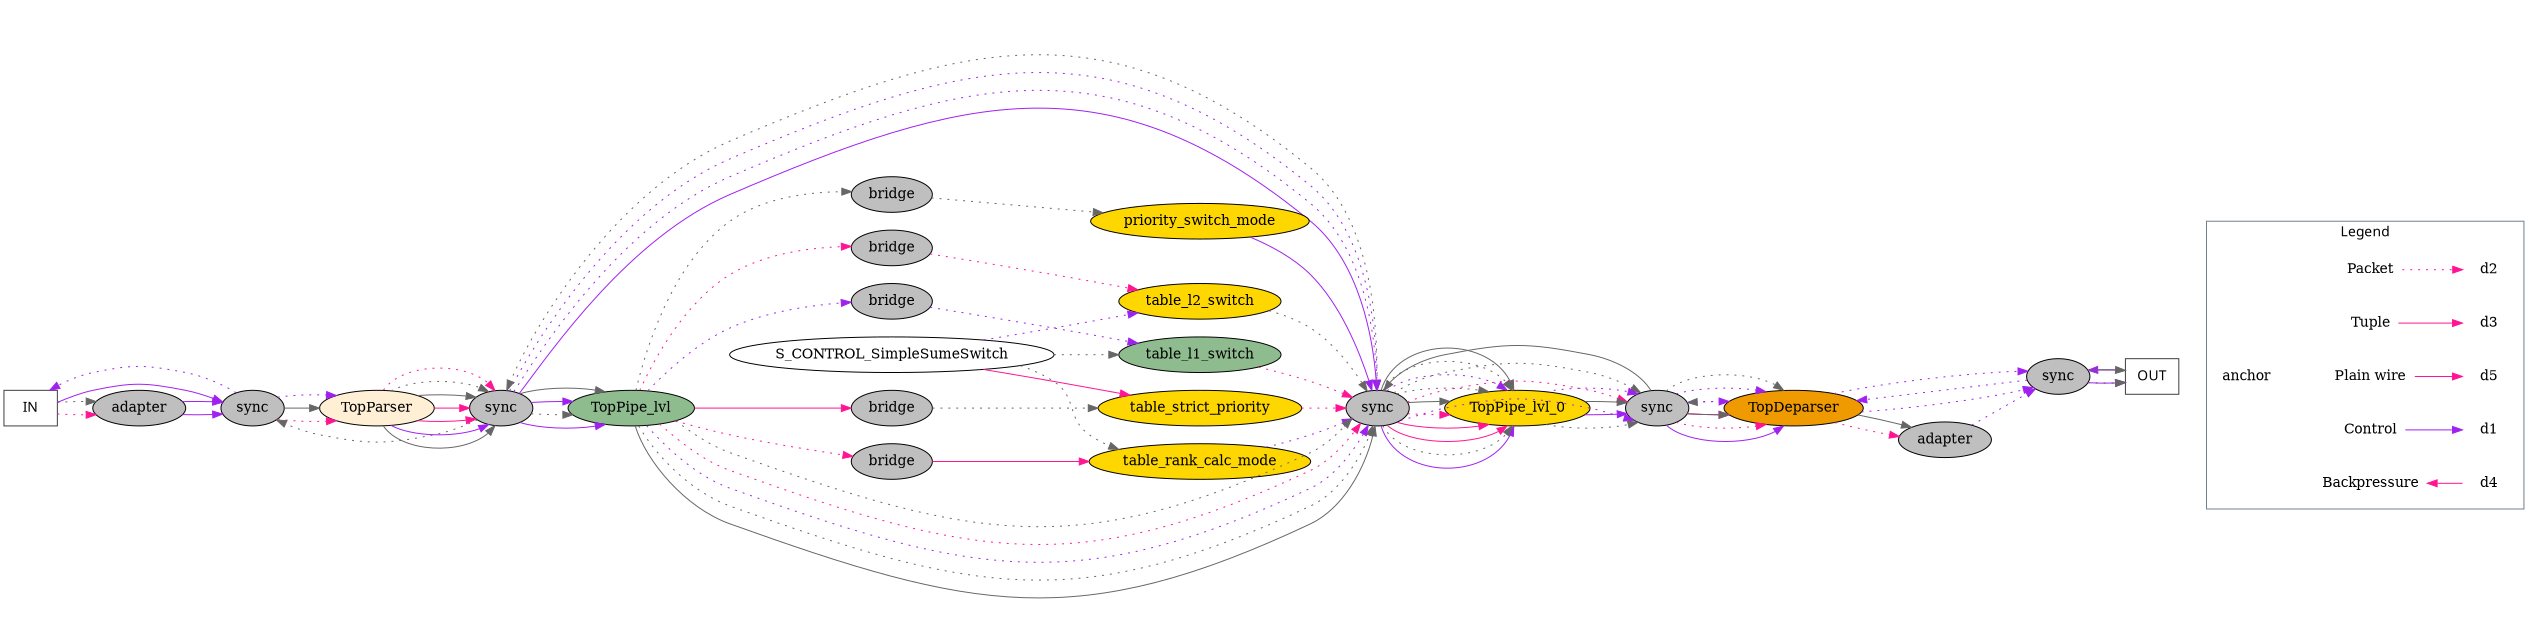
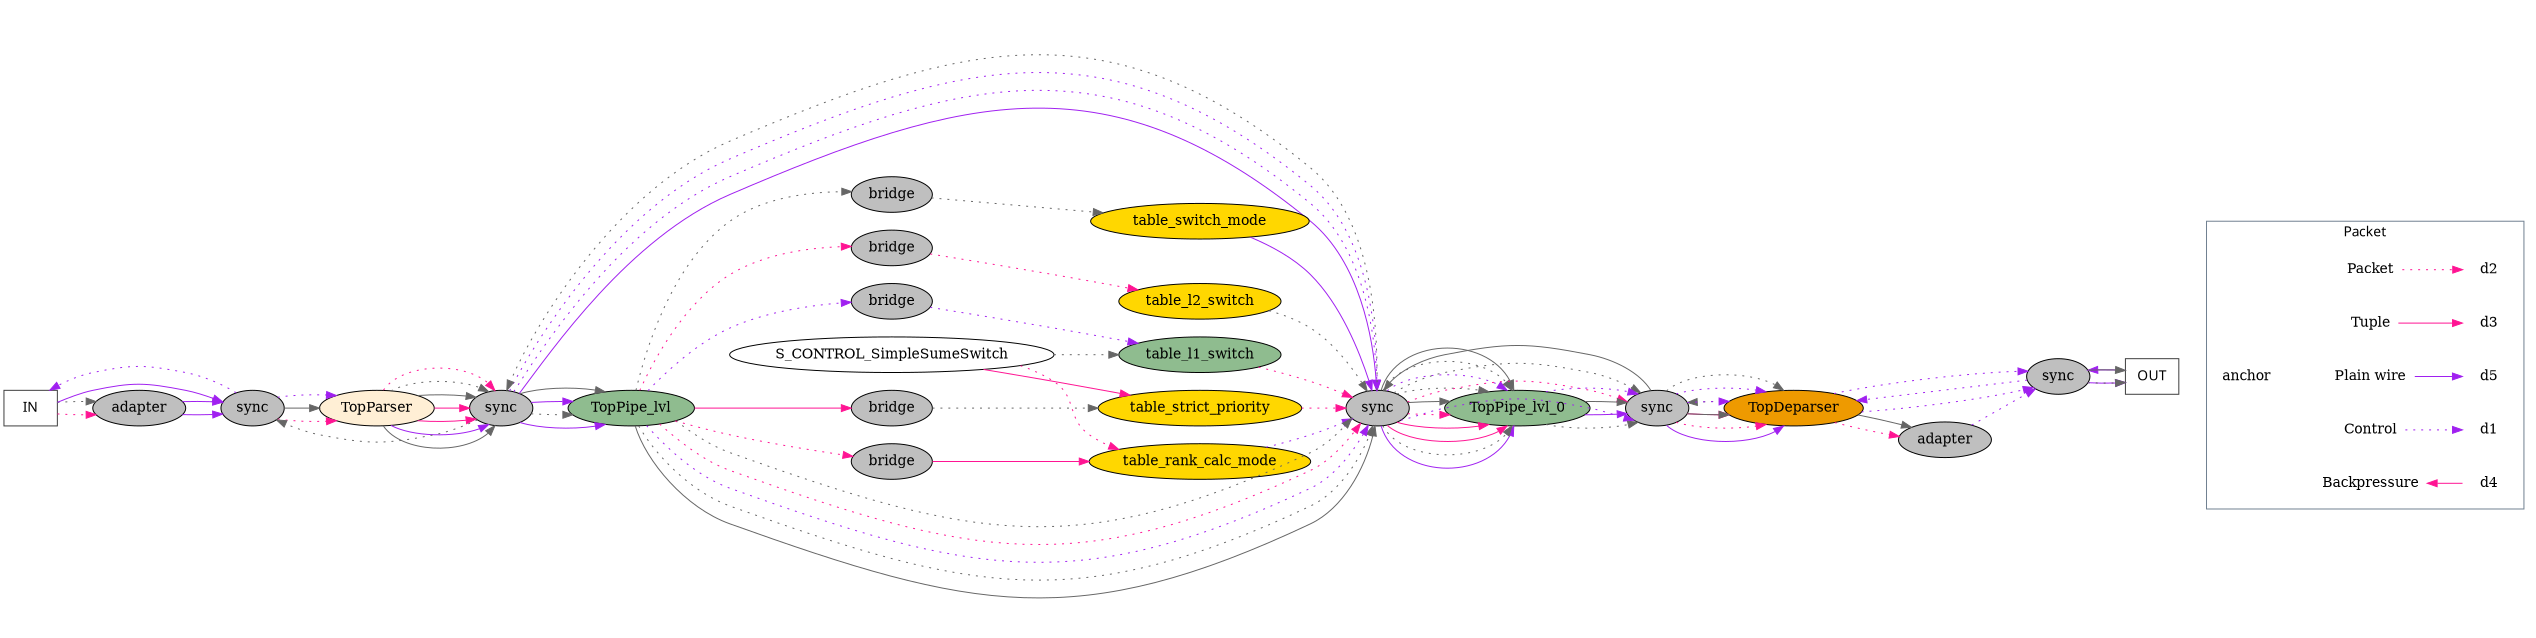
  digraph {
    rankdir=LR
    node [style=filled]
    edge [color=purple style=dotted]
    n1 [label=Backpressure shape=plaintext style=""]
    d4 [shape=plaintext style=""]
    n3 [label=Control shape=plaintext style=""]
    d1 [shape=plaintext style=""]
    n5 [label="Plain wire" shape=plaintext style=""]
    d5 [shape=plaintext style=""]
    n7 [label=Tuple shape=plaintext style=""]
    d3 [shape=plaintext style=""]
    n9 [label=Packet shape=plaintext style=""]
    d2 [shape=plaintext style=""]
    anchor [shape=plaintext style=""]
    n12 [color=gray24 fontname="times:italic" label=IN shape=box style=""]
    n13 [fillcolor=gray75 label=adapter]
    n14 [fillcolor=gray75 label=sync]
    TopParser [fillcolor=papayawhip]
    S_CONTROL_SimpleSumeSwitch [style=""]
    table_rank_calc_mode [fillcolor=gold]
    table_l2_switch [fillcolor=gold]
    table_l1_switch [fillcolor=darkseagreen]
    table_strict_priority [fillcolor=gold]
    n21 [color=gray24 fontname="times:italic" label=OUT shape=box style=""]
    n22 [fillcolor=gray75 label=sync]
    TopDeparser [fillcolor=orange2]
    n24 [fillcolor=gray75 label=sync]
    TopPipe_lvl [fillcolor=darkseagreen]
    n26 [fillcolor=gray75 label=sync]
    n27 [fillcolor=gray75 label=bridge]
    n28 [fillcolor=gray75 label=bridge]
    n29 [fillcolor=gray75 label=bridge]
    n30 [fillcolor=gray75 label=bridge]
    n31 [fillcolor=gray75 label=bridge]
-   table_switch_mode [fillcolor=gold label=priority_switch_mode]
-   TopPipe_lvl_0 [fillcolor=gold]
+   table_switch_mode [fillcolor=gold]
+   TopPipe_lvl_0 [fillcolor=darkseagreen]
    n34 [fillcolor=gray75 label=sync]
    n35 [fillcolor=gray75 label=adapter]
    subgraph cluster_1 {
      color=SlateGray
      fontname="times:bold"
-     label=Legend
+     label=Packet
      n1
      d4
      n3
      d1
      n5
      d5
      n7
      d3
      n9
      d2
      anchor
    }
    n1 -> d4 [color=deeppink dir=back style=solid]
-   n3 -> d1 [style=solid]
-   n5 -> d5 [color=deeppink style=solid]
+   n3 -> d1
+   n5 -> d5 [style=solid]
    n7 -> d3 [color=deeppink style=solid]
    n9 -> d2 [color=deeppink]
    anchor -> n1 [style=invis color=""]
    anchor -> n3 [style=invis color=""]
    anchor -> n5 [style=invis color=""]
    anchor -> n7 [style=invis color=""]
    anchor -> n9 [style=invis color=""]
    n12 -> n13 [color=deeppink]
    n12 -> n13 [color=gray40]
    n12 -> n14 [style=solid]
    n13 -> n14 [style=solid]
    n13 -> n14 [style=solid]
    n14 -> n12 [constraint=false]
    n14 -> TopParser [color=deeppink]
    n14 -> TopParser [color=gray40 style=solid]
    n14 -> TopParser
    TopParser -> n24 [color=gray40 style=solid]
    TopParser -> n24 [style=solid]
    TopParser -> n24 [color=deeppink style=solid]
    TopParser -> n24 [color=deeppink style=solid]
    TopParser -> n24 [color=gray40 style=solid]
    TopParser -> n24 [color=gray40]
    TopParser -> n24 [color=deeppink]
-   S_CONTROL_SimpleSumeSwitch -> table_rank_calc_mode [color=gray40]
-   S_CONTROL_SimpleSumeSwitch -> table_l2_switch
+   S_CONTROL_SimpleSumeSwitch -> table_rank_calc_mode [color=deeppink]
    S_CONTROL_SimpleSumeSwitch -> table_l1_switch [color=gray40]
    S_CONTROL_SimpleSumeSwitch -> table_strict_priority [color=deeppink style=solid]
    table_rank_calc_mode -> n26
    table_l2_switch -> n26 [color=gray40]
    table_l1_switch -> n26 [color=deeppink]
    table_strict_priority -> n26 [color=deeppink]
    n21 -> anchor [style=invis color=""]
    n21 -> n22 [constraint=false style=solid]
    n22 -> n21 [style=solid]
    n22 -> n21 [color=gray40 style=solid]
    n22 -> n21 [color=gray40]
    n22 -> TopDeparser [constraint=false]
    TopDeparser -> n22
    TopDeparser -> n22
    TopDeparser -> n34 [color=gray40 constraint=false]
    TopDeparser -> n35 [color=deeppink]
    TopDeparser -> n35 [color=gray40 style=solid]
    n24 -> n14 [color=gray40 constraint=false]
    n24 -> TopPipe_lvl [style=solid]
    n24 -> TopPipe_lvl [color=gray40]
    n24 -> TopPipe_lvl [style=solid]
    n24 -> TopPipe_lvl [color=gray40 style=solid]
    n24 -> n26 [style=solid]
    n24 -> n26
    n24 -> n26
    TopPipe_lvl -> n26 [color=gray40 style=solid]
    TopPipe_lvl -> n26 [color=gray40]
    TopPipe_lvl -> n26
    TopPipe_lvl -> n26 [color=deeppink]
    TopPipe_lvl -> n26 [color=gray40]
    TopPipe_lvl -> n27 [color=gray40]
    TopPipe_lvl -> n28 [color=deeppink]
    TopPipe_lvl -> n29 [color=deeppink]
    TopPipe_lvl -> n30
    TopPipe_lvl -> n31 [color=deeppink style=solid]
    n26 -> n24 [color=gray40 constraint=false]
    n26 -> TopPipe_lvl_0 [style=solid]
    n26 -> TopPipe_lvl_0 [color=gray40]
    n26 -> TopPipe_lvl_0 [color=deeppink style=solid]
    n26 -> TopPipe_lvl_0 [color=deeppink style=solid]
    n26 -> TopPipe_lvl_0 [color=deeppink]
    n26 -> TopPipe_lvl_0 [color=gray40 style=solid]
    n26 -> TopPipe_lvl_0 [color=gray40]
    n26 -> TopPipe_lvl_0
    n26 -> TopPipe_lvl_0 [color=gray40]
    n26 -> TopPipe_lvl_0 [color=gray40 style=solid]
    n26 -> n34
    n26 -> n34 [color=deeppink]
    n26 -> n34 [color=gray40]
    n27 -> table_switch_mode [color=gray40]
    n28 -> table_rank_calc_mode [color=deeppink style=solid]
    n29 -> table_l2_switch [color=deeppink]
    n30 -> table_l1_switch
    n31 -> table_strict_priority [color=gray40]
    table_switch_mode -> n26 [style=solid]
    TopPipe_lvl_0 -> n34 [color=gray40]
    TopPipe_lvl_0 -> n34 [style=solid]
    TopPipe_lvl_0 -> n34 [color=gray40 style=solid]
    TopPipe_lvl_0 -> n34
    n34 -> TopDeparser [style=solid]
    n34 -> TopDeparser [color=deeppink]
    n34 -> TopDeparser [color=deeppink style=solid]
    n34 -> TopDeparser
    n34 -> TopDeparser
    n34 -> TopDeparser [color=gray40]
    n34 -> TopDeparser [color=gray40 style=solid]
    n34 -> n26 [color=gray40 constraint=false style=solid]
    n35 -> n22
  }
